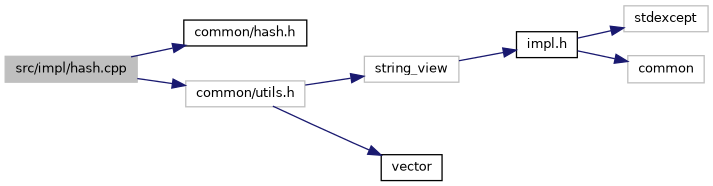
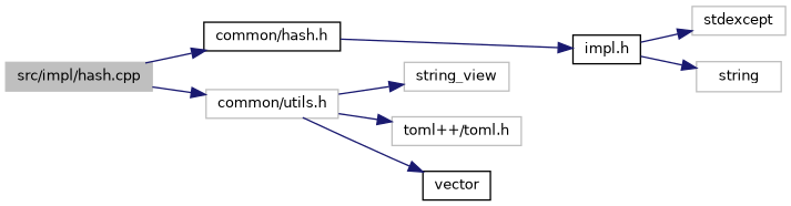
  digraph {
    fontname="DejaVu Sans"
    rankdir=LR
    node [color=grey75 fillcolor=white fontname="DejaVu Sans" fontsize=10 shape=record style=filled]
    edge [color=midnightblue fontname="DejaVu Sans" fontsize=10 labelfontname=Helvetica labelfontsize=10 style=solid]
    n1 [fillcolor=grey75 fontcolor=black height=0.2 label="src/impl/hash.cpp" width=0.4]
    n2 [color=black height=0.2 label="common/hash.h" width=0.4]
    n3 [height=0.2 label="common/utils.h" width=0.4]
    n4 [color=black height=0.2 label="impl.h" width=0.4]
    n5 [height=0.2 label=string_view width=0.4]
+   n6 [height=0.2 label="toml++/toml.h" width=0.4]
    n7 [color=black height=0.2 label=vector width=0.4]
    n8 [height=0.2 label=stdexcept width=0.4]
-   n9 [height=0.2 label=common width=0.4]
+   n9 [height=0.2 label=string width=0.4]
    n1 -> n2
    n1 -> n3
-   n5 -> n4
+   n2 -> n4
    n3 -> n5
+   n3 -> n6
    n3 -> n7
    n4 -> n8
    n4 -> n9
  }
